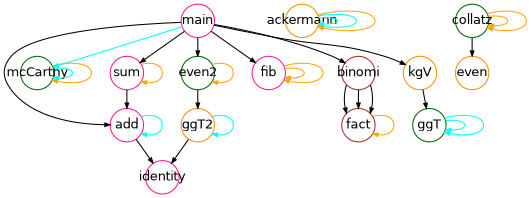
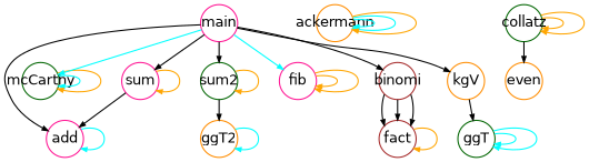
  digraph {
    fontname="DejaVu Sans"
    ranksep=.25
    node [color=deeppink fixedsize=true fontname="DejaVu Sans" fontsize=12 shape=circle]
    edge [arrowsize=.5 fontname="DejaVu Sans"]
    add [height=.45]
-   identity [height=.45]
    n3 [color=darkorange height=.45 label=ggT2]
    ggT [color=darkgreen height=.45]
    mcCarthy [color=darkgreen height=.45]
    ackermann [color=darkorange height=.45]
    sum [height=.45]
-   sum2 [color=darkgreen height=.45 label=even2]
+   sum2 [color=darkgreen height=.45]
    fact [color=brown height=.45]
    fib [height=.45]
    collatz [color=darkgreen height=.45]
    even [color=darkorange height=.45]
    main [height=.45]
    binomi [color=brown height=.45]
    kgV [color=darkorange height=.45]
    add -> add [color=cyan]
-   add -> identity
-   n3 -> identity
    n3 -> n3 [color=cyan]
    ggT -> ggT [color=cyan]
    ggT -> ggT [color=cyan]
    mcCarthy -> mcCarthy [color=cyan]
    mcCarthy -> mcCarthy [color=orange]
    ackermann -> ackermann [color=cyan]
    ackermann -> ackermann [color=cyan]
    ackermann -> ackermann [color=orange]
    sum -> add
    sum -> sum [color=orange]
    sum2 -> n3
    sum2 -> sum2 [color=orange]
    fact -> fact [color=orange]
    fib -> fib [color=orange]
    fib -> fib [color=orange]
    collatz -> collatz [color=orange]
    collatz -> collatz [color=orange]
    collatz -> even
    main -> add
    main -> mcCarthy [color=cyan]
    main -> sum
    main -> sum2
-   main -> fib
+   main -> fib [color=cyan]
    main -> binomi
    main -> kgV
    binomi -> fact
    binomi -> fact
    binomi -> fact
    kgV -> ggT
  }
